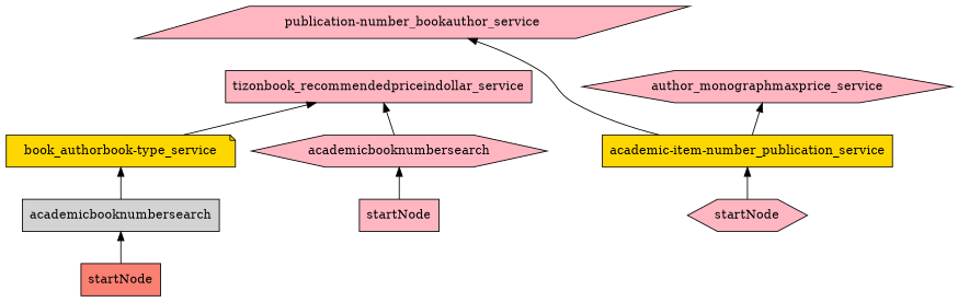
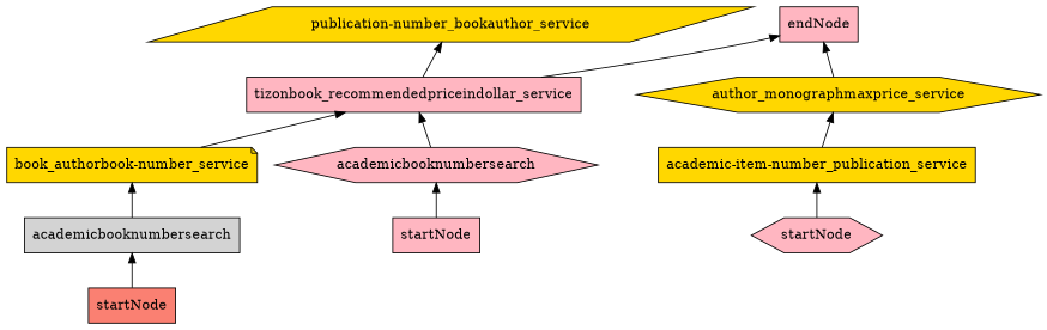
  digraph {
    node [fillcolor=lightpink shape=box style=filled]
    edge [dir=back]
+   n1 [label=endNode]
    n2 [label=tizonbook_recommendedpriceindollar_service]
-   n3 [label=author_monographmaxprice_service shape=hexagon]
-   n4 [fillcolor=gold label="book_authorbook-type_service" shape=note]
+   n3 [fillcolor=gold label=author_monographmaxprice_service shape=hexagon]
+   n4 [fillcolor=gold label="book_authorbook-number_service" shape=note]
    n5 [fillcolor=lightgrey label=academicbooknumbersearch]
    n6 [label=academicbooknumbersearch shape=hexagon]
    n7 [fillcolor=gold label="academic-item-number_publication_service"]
    n8 [fillcolor=salmon label=startNode]
    n9 [label=startNode]
-   n10 [label="publication-number_bookauthor_service" shape=parallelogram]
+   n10 [fillcolor=gold label="publication-number_bookauthor_service" shape=parallelogram]
    n11 [label=startNode shape=hexagon]
+   n1 -> n2
+   n1 -> n3
    n2 -> n4
    n2 -> n6
    n3 -> n7
    n4 -> n5
    n5 -> n8
    n6 -> n9
    n7 -> n11
-   n10 -> n7
+   n10 -> n2
  }
